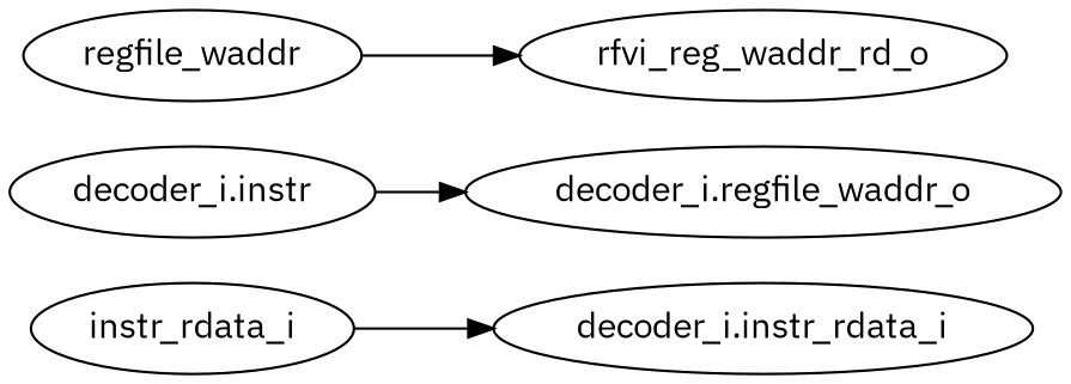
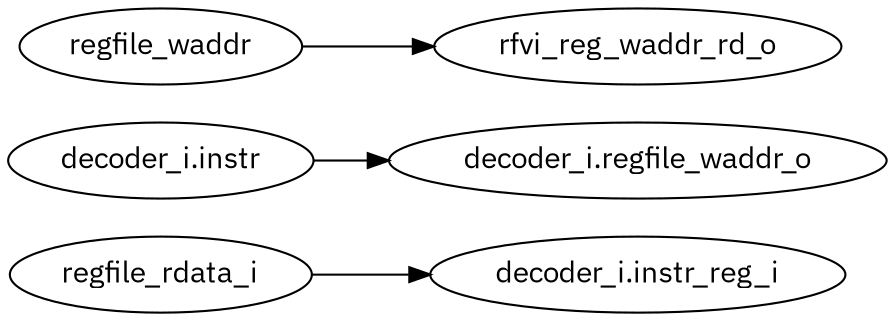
  strict digraph {
    fontname="IBM Plex Sans"
    rankdir=LR
    node [complexity=6 fontname="IBM Plex Sans"]
    edge [fontname="IBM Plex Sans"]
-   instr_rdata_i [importance=0.0111314396899 rank=0.00185523994832]
-   "decoder_i.instr_rdata_i" [importance=0.00963547699949 rank=0.00160591283325]
+   instr_rdata_i [importance=0.0111314396899 rank=0.00185523994832 label=regfile_rdata_i]
+   "decoder_i.instr_rdata_i" [importance=0.00963547699949 rank=0.00160591283325 label="decoder_i.instr_reg_i"]
    "decoder_i.instr" [complexity=4 importance=0.00776551521804 rank=0.00194137880451]
    "decoder_i.regfile_waddr_o" [complexity=2 importance=0.00533458464794 rank=0.00266729232397]
    regfile_waddr [complexity=2 importance=0.00383464990627 rank=0.00191732495314]
    rfvi_reg_waddr_rd_o [complexity=0 importance=0.00196369500569 rank=0.0]
    instr_rdata_i -> "decoder_i.instr_rdata_i"
    "decoder_i.instr" -> "decoder_i.regfile_waddr_o"
    regfile_waddr -> rfvi_reg_waddr_rd_o
  }
